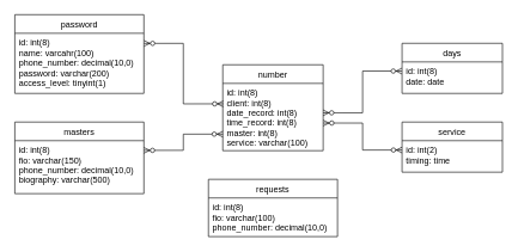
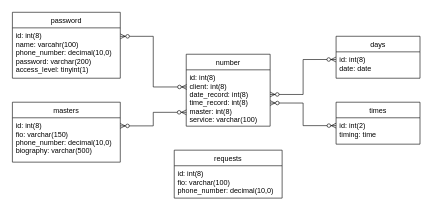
  <mxCell id="0" />
  <mxCell id="1" parent="0" />
  <mxCell id="2" value="number" style="swimlane;fontStyle=0;childLayout=stackLayout;horizontal=1;startSize=26;fillColor=none;horizontalStack=0;resizeParent=1;resizeParentMax=0;resizeLast=0;collapsible=1;marginBottom=0;" parent="1" vertex="1"><mxGeometry x="310" y="90" width="140" height="120" as="geometry" /></mxCell>
  <mxCell id="3" value="id: int(8)&#10;client: int(8)&#10;date_record: int(8)&#10;time_record: int(8)&#10;master: int(8)&#10;service: varchar(100)" style="text;strokeColor=none;fillColor=none;align=left;verticalAlign=top;spacingLeft=4;spacingRight=4;overflow=hidden;rotatable=0;points=[[0,0.5],[1,0.5]];portConstraint=eastwest;" parent="2" vertex="1"><mxGeometry y="26" width="140" height="94" as="geometry" /></mxCell>
- <mxCell id="4" value="service" style="swimlane;fontStyle=0;childLayout=stackLayout;horizontal=1;startSize=26;fillColor=none;horizontalStack=0;resizeParent=1;resizeParentMax=0;resizeLast=0;collapsible=1;marginBottom=0;" parent="1" vertex="1"><mxGeometry x="560" y="170" width="140" height="70" as="geometry" /></mxCell>
+ <mxCell id="4" value="times" style="swimlane;fontStyle=0;childLayout=stackLayout;horizontal=1;startSize=26;fillColor=none;horizontalStack=0;resizeParent=1;resizeParentMax=0;resizeLast=0;collapsible=1;marginBottom=0;" parent="1" vertex="1"><mxGeometry x="560" y="170" width="140" height="70" as="geometry" /></mxCell>
  <mxCell id="5" value="id: int(2)&#10;timing: time" style="text;strokeColor=none;fillColor=none;align=left;verticalAlign=top;spacingLeft=4;spacingRight=4;overflow=hidden;rotatable=0;points=[[0,0.5],[1,0.5]];portConstraint=eastwest;" parent="4" vertex="1"><mxGeometry y="26" width="140" height="44" as="geometry" /></mxCell>
  <mxCell id="6" value="days" style="swimlane;fontStyle=0;childLayout=stackLayout;horizontal=1;startSize=26;fillColor=none;horizontalStack=0;resizeParent=1;resizeParentMax=0;resizeLast=0;collapsible=1;marginBottom=0;" parent="1" vertex="1"><mxGeometry x="560" y="60" width="140" height="70" as="geometry" /></mxCell>
  <mxCell id="7" value="id: int(8)&#10;date: date" style="text;strokeColor=none;fillColor=none;align=left;verticalAlign=top;spacingLeft=4;spacingRight=4;overflow=hidden;rotatable=0;points=[[0,0.5],[1,0.5]];portConstraint=eastwest;" parent="6" vertex="1"><mxGeometry y="26" width="140" height="44" as="geometry" /></mxCell>
  <mxCell id="8" value="password" style="swimlane;fontStyle=0;childLayout=stackLayout;horizontal=1;startSize=26;fillColor=none;horizontalStack=0;resizeParent=1;resizeParentMax=0;resizeLast=0;collapsible=1;marginBottom=0;" parent="1" vertex="1"><mxGeometry x="20" y="20" width="180" height="110" as="geometry" /></mxCell>
  <mxCell id="9" value="id: int(8)&#10;name: varcahr(100)&#10;phone_number: decimal(10,0)&#10;password: varchar(200)&#10;access_level: tinyint(1)" style="text;strokeColor=none;fillColor=none;align=left;verticalAlign=top;spacingLeft=4;spacingRight=4;overflow=hidden;rotatable=0;points=[[0,0.5],[1,0.5]];portConstraint=eastwest;" parent="8" vertex="1"><mxGeometry y="26" width="180" height="84" as="geometry" /></mxCell>
  <mxCell id="10" value="masters" style="swimlane;fontStyle=0;childLayout=stackLayout;horizontal=1;startSize=26;fillColor=none;horizontalStack=0;resizeParent=1;resizeParentMax=0;resizeLast=0;collapsible=1;marginBottom=0;" parent="1" vertex="1"><mxGeometry x="20" y="170" width="180" height="100" as="geometry" /></mxCell>
  <mxCell id="11" value="id: int(8)&#10;fio: varchar(150)&#10;phone_number: decimal(10,0)&#10;biography: varchar(500)" style="text;strokeColor=none;fillColor=none;align=left;verticalAlign=top;spacingLeft=4;spacingRight=4;overflow=hidden;rotatable=0;points=[[0,0.5],[1,0.5]];portConstraint=eastwest;" parent="10" vertex="1"><mxGeometry y="26" width="180" height="74" as="geometry" /></mxCell>
  <mxCell id="12" value="requests" style="swimlane;fontStyle=0;childLayout=stackLayout;horizontal=1;startSize=26;fillColor=none;horizontalStack=0;resizeParent=1;resizeParentMax=0;resizeLast=0;collapsible=1;marginBottom=0;" parent="1" vertex="1"><mxGeometry x="290" y="250" width="180" height="80" as="geometry" /></mxCell>
  <mxCell id="13" value="id: int(8)&#10;fio: varchar(100)&#10;phone_number: decimal(10,0)" style="text;strokeColor=none;fillColor=none;align=left;verticalAlign=top;spacingLeft=4;spacingRight=4;overflow=hidden;rotatable=0;points=[[0,0.5],[1,0.5]];portConstraint=eastwest;" parent="12" vertex="1"><mxGeometry y="26" width="180" height="54" as="geometry" /></mxCell>
  <mxCell id="14" style="edgeStyle=orthogonalEdgeStyle;rounded=0;orthogonalLoop=1;jettySize=auto;html=1;entryX=1.001;entryY=0.168;entryDx=0;entryDy=0;entryPerimeter=0;exitX=0.005;exitY=0.304;exitDx=0;exitDy=0;exitPerimeter=0;endArrow=ERzeroToMany;endFill=1;startArrow=ERzeroToMany;startFill=1;" edge="1" parent="1" source="3" target="9"><mxGeometry relative="1" as="geometry" /></mxCell>
  <mxCell id="15" style="edgeStyle=orthogonalEdgeStyle;rounded=0;orthogonalLoop=1;jettySize=auto;html=1;startArrow=ERzeroToMany;startFill=1;endArrow=ERzeroToMany;endFill=1;entryX=1;entryY=0.183;entryDx=0;entryDy=0;entryPerimeter=0;exitX=0.001;exitY=0.754;exitDx=0;exitDy=0;exitPerimeter=0;" edge="1" parent="1" source="3" target="11"><mxGeometry relative="1" as="geometry" /></mxCell>
  <mxCell id="16" style="edgeStyle=orthogonalEdgeStyle;rounded=0;orthogonalLoop=1;jettySize=auto;html=1;entryX=-0.002;entryY=0.29;entryDx=0;entryDy=0;entryPerimeter=0;startArrow=ERzeroToMany;startFill=1;endArrow=ERzeroToMany;endFill=1;exitX=0.999;exitY=0.437;exitDx=0;exitDy=0;exitPerimeter=0;" edge="1" parent="1" source="3" target="7"><mxGeometry relative="1" as="geometry" /></mxCell>
  <mxCell id="17" style="edgeStyle=orthogonalEdgeStyle;rounded=0;orthogonalLoop=1;jettySize=auto;html=1;entryX=0;entryY=0.297;entryDx=0;entryDy=0;entryPerimeter=0;startArrow=ERzeroToMany;startFill=1;endArrow=ERzeroToMany;endFill=1;exitX=1;exitY=0.589;exitDx=0;exitDy=0;exitPerimeter=0;" edge="1" parent="1" source="3" target="5"><mxGeometry relative="1" as="geometry" /></mxCell>
